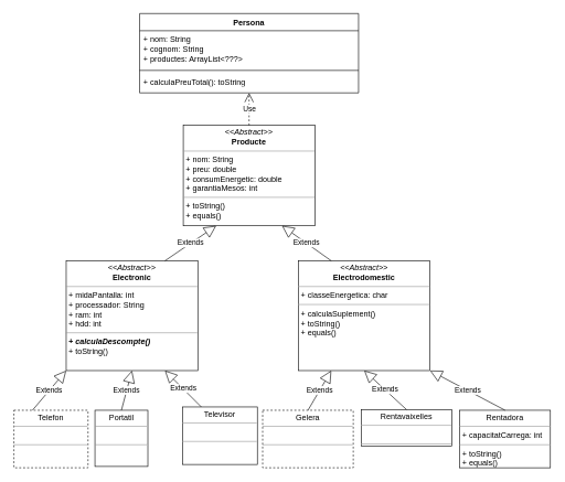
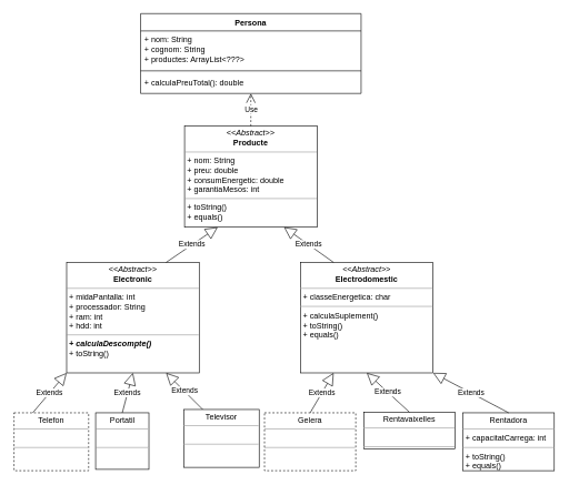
  <mxCell id="0" />
  <mxCell id="1" parent="0" />
  <mxCell id="2" value="Persona" style="swimlane;fontStyle=1;align=center;verticalAlign=top;childLayout=stackLayout;horizontal=1;startSize=26;horizontalStack=0;resizeParent=1;resizeParentMax=0;resizeLast=0;collapsible=1;marginBottom=0;whiteSpace=wrap;html=1;" parent="1" vertex="1"><mxGeometry x="210" y="20" width="331" height="120" as="geometry" /></mxCell>
  <mxCell id="3" value="+ nom: String&lt;br&gt;+ cognom: String&lt;br&gt;+ productes: ArrayList&amp;lt;???&amp;gt;" style="text;strokeColor=none;fillColor=none;align=left;verticalAlign=top;spacingLeft=4;spacingRight=4;overflow=hidden;rotatable=0;points=[[0,0.5],[1,0.5]];portConstraint=eastwest;whiteSpace=wrap;html=1;" parent="2" vertex="1"><mxGeometry y="26" width="331" height="56" as="geometry" /></mxCell>
  <mxCell id="4" value="" style="line;strokeWidth=1;fillColor=none;align=left;verticalAlign=middle;spacingTop=-1;spacingLeft=3;spacingRight=3;rotatable=0;labelPosition=right;points=[];portConstraint=eastwest;strokeColor=inherit;" parent="2" vertex="1"><mxGeometry y="82" width="331" height="8" as="geometry" /></mxCell>
- <mxCell id="5" value="+ calculaPreuTotal(): toString" style="text;strokeColor=none;fillColor=none;align=left;verticalAlign=top;spacingLeft=4;spacingRight=4;overflow=hidden;rotatable=0;points=[[0,0.5],[1,0.5]];portConstraint=eastwest;whiteSpace=wrap;html=1;" parent="2" vertex="1"><mxGeometry y="90" width="331" height="30" as="geometry" /></mxCell>
+ <mxCell id="5" value="+ calculaPreuTotal(): double" style="text;strokeColor=none;fillColor=none;align=left;verticalAlign=top;spacingLeft=4;spacingRight=4;overflow=hidden;rotatable=0;points=[[0,0.5],[1,0.5]];portConstraint=eastwest;whiteSpace=wrap;html=1;" parent="2" vertex="1"><mxGeometry y="90" width="331" height="30" as="geometry" /></mxCell>
  <mxCell id="6" value="&lt;p style=&quot;margin:0px;margin-top:4px;text-align:center;&quot;&gt;Portatil&lt;/p&gt;&lt;hr size=&quot;1&quot;&gt;&lt;p style=&quot;margin:0px;margin-left:4px;&quot;&gt;&lt;br&gt;&lt;/p&gt;&lt;hr size=&quot;1&quot;&gt;&lt;p style=&quot;margin:0px;margin-left:4px;&quot;&gt;&lt;br&gt;&lt;/p&gt;" style="verticalAlign=top;align=left;overflow=fill;fontSize=12;fontFamily=Helvetica;html=1;whiteSpace=wrap;" parent="1" vertex="1"><mxGeometry x="142.5" y="620" width="80" height="85" as="geometry" /></mxCell>
  <mxCell id="7" value="&lt;p style=&quot;margin:0px;margin-top:4px;text-align:center;&quot;&gt;Televisor&lt;/p&gt;&lt;hr size=&quot;1&quot;&gt;&lt;p style=&quot;margin:0px;margin-left:4px;&quot;&gt;&lt;br&gt;&lt;/p&gt;&lt;hr size=&quot;1&quot;&gt;&lt;p style=&quot;margin:0px;margin-left:4px;&quot;&gt;&lt;br&gt;&lt;/p&gt;" style="verticalAlign=top;align=left;overflow=fill;fontSize=12;fontFamily=Helvetica;html=1;whiteSpace=wrap;" parent="1" vertex="1"><mxGeometry x="275" y="615" width="113" height="87" as="geometry" /></mxCell>
  <mxCell id="8" value="&lt;p style=&quot;margin:0px;margin-top:4px;text-align:center;&quot;&gt;&lt;i style=&quot;border-color: var(--border-color);&quot;&gt;&amp;lt;&amp;lt;Abstract&amp;gt;&amp;gt;&lt;/i&gt;&lt;br style=&quot;border-color: var(--border-color);&quot;&gt;&lt;b style=&quot;border-color: var(--border-color);&quot;&gt;Electronic&lt;/b&gt;&lt;br&gt;&lt;/p&gt;&lt;hr size=&quot;1&quot;&gt;&lt;p style=&quot;margin:0px;margin-left:4px;&quot;&gt;&lt;span style=&quot;background-color: initial;&quot;&gt;+ midaPantalla: int&lt;/span&gt;&lt;br&gt;&lt;/p&gt;&lt;p style=&quot;border-color: var(--border-color); margin: 0px 0px 0px 4px;&quot;&gt;+ processador: String&lt;/p&gt;&lt;p style=&quot;border-color: var(--border-color); margin: 0px 0px 0px 4px;&quot;&gt;+ ram: int&lt;/p&gt;&lt;p style=&quot;border-color: var(--border-color); margin: 0px 0px 0px 4px;&quot;&gt;+ hdd: int&lt;/p&gt;&lt;hr size=&quot;1&quot;&gt;&lt;p style=&quot;margin:0px;margin-left:4px;&quot;&gt;&lt;b style=&quot;border-color: var(--border-color);&quot;&gt;&lt;i style=&quot;border-color: var(--border-color);&quot;&gt;+ calculaDescompte()&lt;/i&gt;&lt;/b&gt;&lt;br&gt;&lt;/p&gt;&lt;p style=&quot;margin:0px;margin-left:4px;&quot;&gt;&lt;span style=&quot;border-color: var(--border-color);&quot;&gt;&lt;span style=&quot;border-color: var(--border-color);&quot;&gt;+ toString()&lt;br&gt;&lt;/span&gt;&lt;/span&gt;&lt;/p&gt;" style="verticalAlign=top;align=left;overflow=fill;fontSize=12;fontFamily=Helvetica;html=1;whiteSpace=wrap;" parent="1" vertex="1"><mxGeometry x="99" y="394" width="199" height="166" as="geometry" /></mxCell>
  <mxCell id="9" value="&lt;p style=&quot;margin:0px;margin-top:4px;text-align:center;&quot;&gt;Telefon&lt;/p&gt;&lt;hr size=&quot;1&quot;&gt;&lt;p style=&quot;margin:0px;margin-left:4px;&quot;&gt;&lt;br&gt;&lt;/p&gt;&lt;hr size=&quot;1&quot;&gt;&lt;p style=&quot;margin:0px;margin-left:4px;&quot;&gt;&lt;br&gt;&lt;/p&gt;" style="verticalAlign=top;align=left;overflow=fill;fontSize=12;fontFamily=Helvetica;html=1;whiteSpace=wrap;dashed=1;" parent="1" vertex="1"><mxGeometry x="20" y="620" width="112" height="87" as="geometry" /></mxCell>
  <mxCell id="10" value="Extends" style="endArrow=block;endSize=16;endFill=0;html=1;rounded=0;entryX=0.5;entryY=1;entryDx=0;entryDy=0;exitX=0.5;exitY=0;exitDx=0;exitDy=0;" parent="1" source="6" target="8" edge="1"><mxGeometry width="160" relative="1" as="geometry"><mxPoint x="335" y="530" as="sourcePoint" /><mxPoint x="397" y="617" as="targetPoint" /></mxGeometry></mxCell>
  <mxCell id="11" value="Extends" style="endArrow=block;endSize=16;endFill=0;html=1;rounded=0;entryX=0;entryY=1;entryDx=0;entryDy=0;exitX=0.25;exitY=0;exitDx=0;exitDy=0;" parent="1" source="9" target="8" edge="1"><mxGeometry width="160" relative="1" as="geometry"><mxPoint x="338" y="551" as="sourcePoint" /><mxPoint x="439" y="492" as="targetPoint" /></mxGeometry></mxCell>
  <mxCell id="12" value="Extends" style="endArrow=block;endSize=16;endFill=0;html=1;rounded=0;entryX=0.75;entryY=1;entryDx=0;entryDy=0;exitX=0.25;exitY=0;exitDx=0;exitDy=0;" parent="1" source="7" target="8" edge="1"><mxGeometry width="160" relative="1" as="geometry"><mxPoint x="740" y="586" as="sourcePoint" /><mxPoint x="493" y="536" as="targetPoint" /></mxGeometry></mxCell>
  <mxCell id="13" value="&lt;p style=&quot;margin:0px;margin-top:4px;text-align:center;&quot;&gt;&lt;i style=&quot;border-color: var(--border-color);&quot;&gt;&amp;lt;&amp;lt;Abstract&amp;gt;&amp;gt;&lt;/i&gt;&lt;br style=&quot;border-color: var(--border-color);&quot;&gt;&lt;b style=&quot;border-color: var(--border-color);&quot;&gt;Producte&lt;/b&gt;&lt;br&gt;&lt;/p&gt;&lt;hr size=&quot;1&quot;&gt;&lt;p style=&quot;margin:0px;margin-left:4px;&quot;&gt;+ nom: String&lt;/p&gt;&lt;p style=&quot;margin:0px;margin-left:4px;&quot;&gt;+ preu: double&lt;/p&gt;&lt;p style=&quot;border-color: var(--border-color); margin: 0px 0px 0px 4px;&quot;&gt;+ consumEnergetic: double&lt;/p&gt;&lt;p style=&quot;border-color: var(--border-color); margin: 0px 0px 0px 4px;&quot;&gt;+ garantiaMesos: int&lt;/p&gt;&lt;hr size=&quot;1&quot;&gt;&lt;p style=&quot;margin:0px;margin-left:4px;&quot;&gt;&lt;span style=&quot;background-color: initial;&quot;&gt;+ toString()&lt;/span&gt;&lt;br&gt;&lt;/p&gt;&lt;p style=&quot;margin:0px;margin-left:4px;&quot;&gt;+ equals()&lt;br&gt;&lt;/p&gt;" style="verticalAlign=top;align=left;overflow=fill;fontSize=12;fontFamily=Helvetica;html=1;whiteSpace=wrap;" parent="1" vertex="1"><mxGeometry x="276" y="189" width="199" height="152" as="geometry" /></mxCell>
  <mxCell id="14" value="&lt;p style=&quot;margin:0px;margin-top:4px;text-align:center;&quot;&gt;&lt;i style=&quot;border-color: var(--border-color);&quot;&gt;&amp;lt;&amp;lt;Abstract&amp;gt;&amp;gt;&lt;/i&gt;&lt;br style=&quot;border-color: var(--border-color);&quot;&gt;&lt;b style=&quot;border-color: var(--border-color);&quot;&gt;Electrodomestic&lt;/b&gt;&lt;br&gt;&lt;/p&gt;&lt;hr size=&quot;1&quot;&gt;&lt;p style=&quot;margin:0px;margin-left:4px;&quot;&gt;+ classeEnergetica: char&lt;br&gt;&lt;/p&gt;&lt;hr size=&quot;1&quot;&gt;&lt;p style=&quot;margin:0px;margin-left:4px;&quot;&gt;&lt;span style=&quot;border-color: var(--border-color);&quot;&gt;&lt;span style=&quot;border-color: var(--border-color);&quot;&gt;+ calculaSuplement()&lt;/span&gt;&lt;/span&gt;&lt;br&gt;&lt;/p&gt;&lt;p style=&quot;margin:0px;margin-left:4px;&quot;&gt;&lt;span style=&quot;border-color: var(--border-color);&quot;&gt;&lt;span style=&quot;border-color: var(--border-color);&quot;&gt;+ toString()&lt;br&gt;&lt;/span&gt;&lt;/span&gt;&lt;/p&gt;&lt;p style=&quot;margin:0px;margin-left:4px;&quot;&gt;&lt;span style=&quot;border-color: var(--border-color);&quot;&gt;&lt;span style=&quot;border-color: var(--border-color);&quot;&gt;+ equals()&lt;br&gt;&lt;/span&gt;&lt;/span&gt;&lt;/p&gt;" style="verticalAlign=top;align=left;overflow=fill;fontSize=12;fontFamily=Helvetica;html=1;whiteSpace=wrap;" parent="1" vertex="1"><mxGeometry x="450" y="394" width="199" height="166" as="geometry" /></mxCell>
  <mxCell id="15" value="&lt;p style=&quot;margin:0px;margin-top:4px;text-align:center;&quot;&gt;Rentadora&lt;/p&gt;&lt;hr size=&quot;1&quot;&gt;&lt;p style=&quot;margin:0px;margin-left:4px;&quot;&gt;+ capacitatCarrega: int&lt;/p&gt;&lt;hr size=&quot;1&quot;&gt;&lt;p style=&quot;margin:0px;margin-left:4px;&quot;&gt;+ toString()&lt;br&gt;&lt;/p&gt;&lt;p style=&quot;margin:0px;margin-left:4px;&quot;&gt;+ equals()&lt;br&gt;&lt;/p&gt;" style="verticalAlign=top;align=left;overflow=fill;fontSize=12;fontFamily=Helvetica;html=1;whiteSpace=wrap;" parent="1" vertex="1"><mxGeometry x="694" y="620" width="137" height="87" as="geometry" /></mxCell>
  <mxCell id="16" value="&lt;p style=&quot;margin:0px;margin-top:4px;text-align:center;&quot;&gt;Rentavaixelles&lt;/p&gt;&lt;hr size=&quot;1&quot;&gt;&lt;p style=&quot;margin:0px;margin-left:4px;&quot;&gt;&lt;br&gt;&lt;/p&gt;&lt;hr size=&quot;1&quot;&gt;&lt;p style=&quot;margin:0px;margin-left:4px;&quot;&gt;&lt;br&gt;&lt;/p&gt;" style="verticalAlign=top;align=left;overflow=fill;fontSize=12;fontFamily=Helvetica;html=1;whiteSpace=wrap;" parent="1" vertex="1"><mxGeometry x="545" y="619" width="137" height="55" as="geometry" /></mxCell>
  <mxCell id="17" value="&lt;p style=&quot;margin:0px;margin-top:4px;text-align:center;&quot;&gt;Gelera&lt;/p&gt;&lt;hr size=&quot;1&quot;&gt;&lt;p style=&quot;margin:0px;margin-left:4px;&quot;&gt;&lt;br&gt;&lt;/p&gt;&lt;hr size=&quot;1&quot;&gt;&lt;p style=&quot;margin:0px;margin-left:4px;&quot;&gt;&lt;br&gt;&lt;/p&gt;" style="verticalAlign=top;align=left;overflow=fill;fontSize=12;fontFamily=Helvetica;html=1;whiteSpace=wrap;dashed=1;" parent="1" vertex="1"><mxGeometry x="396" y="620" width="137" height="87" as="geometry" /></mxCell>
  <mxCell id="18" value="Extends" style="endArrow=block;endSize=16;endFill=0;html=1;rounded=0;entryX=0.25;entryY=1;entryDx=0;entryDy=0;exitX=0.5;exitY=0;exitDx=0;exitDy=0;" parent="1" source="17" target="14" edge="1"><mxGeometry width="160" relative="1" as="geometry"><mxPoint x="303" y="611" as="sourcePoint" /><mxPoint x="258" y="570" as="targetPoint" /></mxGeometry></mxCell>
  <mxCell id="19" value="Extends" style="endArrow=block;endSize=16;endFill=0;html=1;rounded=0;entryX=0.5;entryY=1;entryDx=0;entryDy=0;exitX=0.5;exitY=0;exitDx=0;exitDy=0;" parent="1" source="16" target="14" edge="1"><mxGeometry width="160" relative="1" as="geometry"><mxPoint x="475" y="611" as="sourcePoint" /><mxPoint x="524" y="570" as="targetPoint" /></mxGeometry></mxCell>
  <mxCell id="20" value="Extends" style="endArrow=block;endSize=16;endFill=0;html=1;rounded=0;entryX=1;entryY=1;entryDx=0;entryDy=0;exitX=0.5;exitY=0;exitDx=0;exitDy=0;" parent="1" source="15" target="14" edge="1"><mxGeometry width="160" relative="1" as="geometry"><mxPoint x="624" y="610" as="sourcePoint" /><mxPoint x="624" y="570" as="targetPoint" /></mxGeometry></mxCell>
  <mxCell id="21" value="Extends" style="endArrow=block;endSize=16;endFill=0;html=1;rounded=0;entryX=0.25;entryY=1;entryDx=0;entryDy=0;exitX=0.75;exitY=0;exitDx=0;exitDy=0;" parent="1" source="8" target="13" edge="1"><mxGeometry width="160" relative="1" as="geometry"><mxPoint x="58" y="630" as="sourcePoint" /><mxPoint x="109" y="570" as="targetPoint" /></mxGeometry></mxCell>
  <mxCell id="22" value="Extends" style="endArrow=block;endSize=16;endFill=0;html=1;rounded=0;entryX=0.75;entryY=1;entryDx=0;entryDy=0;exitX=0.25;exitY=0;exitDx=0;exitDy=0;" parent="1" source="14" target="13" edge="1"><mxGeometry width="160" relative="1" as="geometry"><mxPoint x="258" y="404" as="sourcePoint" /><mxPoint x="336" y="365" as="targetPoint" /></mxGeometry></mxCell>
  <mxCell id="23" value="Use" style="endArrow=open;endSize=12;dashed=1;html=1;rounded=0;exitX=0.5;exitY=0;exitDx=0;exitDy=0;" parent="1" source="13" target="5" edge="1"><mxGeometry width="160" relative="1" as="geometry"><mxPoint x="341" y="258" as="sourcePoint" /><mxPoint x="501" y="258" as="targetPoint" /></mxGeometry></mxCell>
